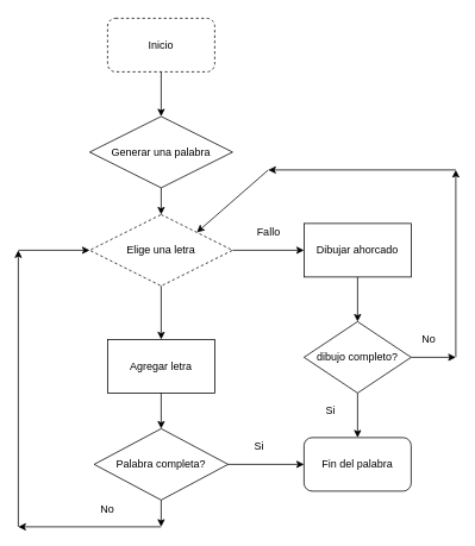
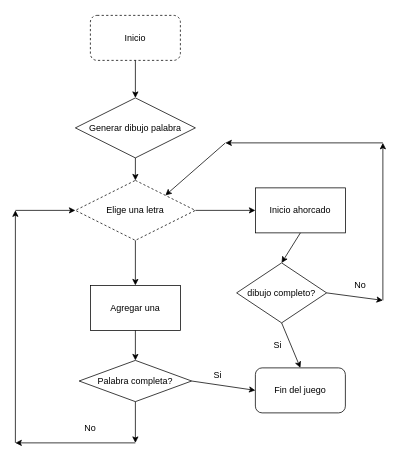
  <mxCell id="0" />
  <mxCell id="1" parent="0" />
  <mxCell id="2" value="Inicio" style="rounded=1;whiteSpace=wrap;html=1;dashed=1;" vertex="1" parent="1"><mxGeometry x="120" y="20" width="120" height="60" as="geometry" /></mxCell>
  <mxCell id="3" value="" style="endArrow=classic;html=1;exitX=0.5;exitY=1;exitDx=0;exitDy=0;" edge="1" parent="1" source="2"><mxGeometry width="50" height="50" relative="1" as="geometry"><mxPoint x="170" y="380" as="sourcePoint" /><mxPoint x="180" y="130" as="targetPoint" /></mxGeometry></mxCell>
  <mxCell id="4" value="Elige una letra" style="rhombus;whiteSpace=wrap;html=1;dashed=1;" vertex="1" parent="1"><mxGeometry x="100" y="240" width="160" height="80" as="geometry" /></mxCell>
  <mxCell id="5" value="" style="endArrow=classic;html=1;exitX=1;exitY=0.5;exitDx=0;exitDy=0;" edge="1" parent="1" source="4"><mxGeometry width="50" height="50" relative="1" as="geometry"><mxPoint x="170" y="490" as="sourcePoint" /><mxPoint x="340" y="280" as="targetPoint" /></mxGeometry></mxCell>
- <mxCell id="6" value="Fallo" style="text;html=1;align=center;verticalAlign=middle;resizable=0;points=[];autosize=1;" vertex="1" parent="1"><mxGeometry x="280" y="250" width="40" height="20" as="geometry" /></mxCell>
- <mxCell id="7" value="Dibujar ahorcado" style="rounded=0;whiteSpace=wrap;html=1;" vertex="1" parent="1"><mxGeometry x="340" y="250" width="120" height="60" as="geometry" /></mxCell>
+ <mxCell id="7" value="Inicio ahorcado" style="rounded=0;whiteSpace=wrap;html=1;" vertex="1" parent="1"><mxGeometry x="340" y="250" width="120" height="60" as="geometry" /></mxCell>
  <mxCell id="8" value="" style="endArrow=classic;html=1;exitX=0.5;exitY=1;exitDx=0;exitDy=0;" edge="1" parent="1" source="4"><mxGeometry width="50" height="50" relative="1" as="geometry"><mxPoint x="170" y="490" as="sourcePoint" /><mxPoint x="180" y="380" as="targetPoint" /></mxGeometry></mxCell>
- <mxCell id="9" value="Agregar letra" style="rounded=0;whiteSpace=wrap;html=1;" vertex="1" parent="1"><mxGeometry x="120" y="380" width="120" height="60" as="geometry" /></mxCell>
- <mxCell id="10" value="Generar una palabra" style="rhombus;whiteSpace=wrap;html=1;" vertex="1" parent="1"><mxGeometry x="100" y="130" width="160" height="80" as="geometry" /></mxCell>
+ <mxCell id="9" value="Agregar una" style="rounded=0;whiteSpace=wrap;html=1;" vertex="1" parent="1"><mxGeometry x="120" y="380" width="120" height="60" as="geometry" /></mxCell>
+ <mxCell id="10" value="Generar dibujo palabra" style="rhombus;whiteSpace=wrap;html=1;" vertex="1" parent="1"><mxGeometry x="100" y="130" width="160" height="80" as="geometry" /></mxCell>
  <mxCell id="11" value="" style="endArrow=classic;html=1;exitX=0.5;exitY=1;exitDx=0;exitDy=0;entryX=0.5;entryY=0;entryDx=0;entryDy=0;" edge="1" parent="1" source="10" target="4"><mxGeometry width="50" height="50" relative="1" as="geometry"><mxPoint x="170" y="380" as="sourcePoint" /><mxPoint x="220" y="330" as="targetPoint" /></mxGeometry></mxCell>
- <mxCell id="12" value="dibujo completo?" style="rhombus;whiteSpace=wrap;html=1;" vertex="1" parent="1"><mxGeometry x="340" y="360" width="120" height="80" as="geometry" /></mxCell>
+ <mxCell id="12" value="dibujo completo?" style="rhombus;whiteSpace=wrap;html=1;" vertex="1" parent="1"><mxGeometry x="315" y="350" width="120" height="80" as="geometry" /></mxCell>
  <mxCell id="13" value="" style="endArrow=classic;html=1;entryX=0.5;entryY=0;entryDx=0;entryDy=0;exitX=0.5;exitY=1;exitDx=0;exitDy=0;" edge="1" parent="1" source="7" target="12"><mxGeometry width="50" height="50" relative="1" as="geometry"><mxPoint x="170" y="380" as="sourcePoint" /><mxPoint x="220" y="330" as="targetPoint" /></mxGeometry></mxCell>
  <mxCell id="14" value="" style="endArrow=classic;html=1;exitX=1;exitY=0.5;exitDx=0;exitDy=0;" edge="1" parent="1" source="12"><mxGeometry width="50" height="50" relative="1" as="geometry"><mxPoint x="170" y="380" as="sourcePoint" /><mxPoint x="510" y="400" as="targetPoint" /></mxGeometry></mxCell>
- <mxCell id="15" value="Fin del palabra" style="rounded=1;whiteSpace=wrap;html=1;" vertex="1" parent="1"><mxGeometry x="340" y="490" width="120" height="60" as="geometry" /></mxCell>
+ <mxCell id="15" value="Fin del juego" style="rounded=1;whiteSpace=wrap;html=1;" vertex="1" parent="1"><mxGeometry x="340" y="490" width="120" height="60" as="geometry" /></mxCell>
  <mxCell id="16" value="" style="endArrow=classic;html=1;exitX=0.5;exitY=1;exitDx=0;exitDy=0;entryX=0.5;entryY=0;entryDx=0;entryDy=0;" edge="1" parent="1" source="12" target="15"><mxGeometry width="50" height="50" relative="1" as="geometry"><mxPoint x="470" y="410" as="sourcePoint" /><mxPoint x="520" y="410" as="targetPoint" /></mxGeometry></mxCell>
  <mxCell id="17" value="Si" style="text;html=1;strokeColor=none;fillColor=none;align=center;verticalAlign=middle;whiteSpace=wrap;rounded=0;" vertex="1" parent="1"><mxGeometry x="350" y="450" width="40" height="20" as="geometry" /></mxCell>
  <mxCell id="18" value="No" style="text;html=1;strokeColor=none;fillColor=none;align=center;verticalAlign=middle;whiteSpace=wrap;rounded=0;" vertex="1" parent="1"><mxGeometry x="460" y="370" width="40" height="20" as="geometry" /></mxCell>
  <mxCell id="19" value="" style="endArrow=classic;html=1;" edge="1" parent="1"><mxGeometry width="50" height="50" relative="1" as="geometry"><mxPoint x="510" y="400" as="sourcePoint" /><mxPoint x="510" y="190" as="targetPoint" /></mxGeometry></mxCell>
  <mxCell id="20" value="" style="endArrow=classic;html=1;" edge="1" parent="1"><mxGeometry width="50" height="50" relative="1" as="geometry"><mxPoint x="510" y="190" as="sourcePoint" /><mxPoint x="300" y="190" as="targetPoint" /></mxGeometry></mxCell>
  <mxCell id="21" value="" style="endArrow=classic;html=1;entryX=1;entryY=0;entryDx=0;entryDy=0;" edge="1" parent="1" target="4"><mxGeometry width="50" height="50" relative="1" as="geometry"><mxPoint x="300" y="190" as="sourcePoint" /><mxPoint x="220" y="330" as="targetPoint" /></mxGeometry></mxCell>
- <mxCell id="22" value="Palabra completa?" style="rhombus;whiteSpace=wrap;html=1;" vertex="1" parent="1"><mxGeometry x="105" y="480" width="150" height="80" as="geometry" /></mxCell>
+ <mxCell id="22" value="Palabra completa?" style="rhombus;whiteSpace=wrap;html=1;" vertex="1" parent="1"><mxGeometry x="105" y="480" width="150" height="55" as="geometry" /></mxCell>
  <mxCell id="23" value="" style="endArrow=classic;html=1;entryX=0;entryY=0.5;entryDx=0;entryDy=0;exitX=1;exitY=0.5;exitDx=0;exitDy=0;" edge="1" parent="1" source="22" target="15"><mxGeometry width="50" height="50" relative="1" as="geometry"><mxPoint x="170" y="380" as="sourcePoint" /><mxPoint x="220" y="330" as="targetPoint" /></mxGeometry></mxCell>
  <mxCell id="24" value="Si" style="text;html=1;strokeColor=none;fillColor=none;align=center;verticalAlign=middle;whiteSpace=wrap;rounded=0;" vertex="1" parent="1"><mxGeometry x="270" y="490" width="40" height="20" as="geometry" /></mxCell>
  <mxCell id="25" value="" style="endArrow=classic;html=1;entryX=0.5;entryY=0;entryDx=0;entryDy=0;exitX=0.5;exitY=1;exitDx=0;exitDy=0;" edge="1" parent="1" source="9" target="22"><mxGeometry width="50" height="50" relative="1" as="geometry"><mxPoint x="170" y="380" as="sourcePoint" /><mxPoint x="220" y="330" as="targetPoint" /></mxGeometry></mxCell>
  <mxCell id="26" value="" style="endArrow=classic;html=1;exitX=0.5;exitY=1;exitDx=0;exitDy=0;" edge="1" parent="1" source="22"><mxGeometry width="50" height="50" relative="1" as="geometry"><mxPoint x="170" y="380" as="sourcePoint" /><mxPoint x="180" y="590" as="targetPoint" /></mxGeometry></mxCell>
  <mxCell id="27" value="" style="endArrow=classic;html=1;" edge="1" parent="1"><mxGeometry width="50" height="50" relative="1" as="geometry"><mxPoint x="180" y="590" as="sourcePoint" /><mxPoint x="20" y="590" as="targetPoint" /></mxGeometry></mxCell>
  <mxCell id="28" value="" style="endArrow=classic;html=1;" edge="1" parent="1"><mxGeometry width="50" height="50" relative="1" as="geometry"><mxPoint x="20" y="590" as="sourcePoint" /><mxPoint x="20" y="280" as="targetPoint" /></mxGeometry></mxCell>
  <mxCell id="29" value="" style="endArrow=classic;html=1;entryX=0;entryY=0.5;entryDx=0;entryDy=0;" edge="1" parent="1" target="4"><mxGeometry width="50" height="50" relative="1" as="geometry"><mxPoint x="20" y="280" as="sourcePoint" /><mxPoint x="220" y="330" as="targetPoint" /></mxGeometry></mxCell>
  <mxCell id="30" value="No" style="text;html=1;strokeColor=none;fillColor=none;align=center;verticalAlign=middle;whiteSpace=wrap;rounded=0;" vertex="1" parent="1"><mxGeometry x="100" y="560" width="40" height="20" as="geometry" /></mxCell>
